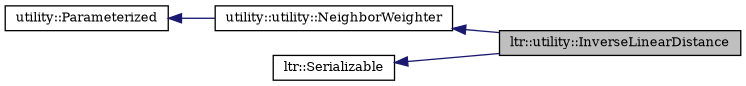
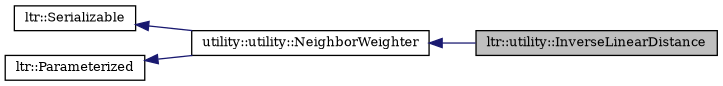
  digraph {
    fontname="DejaVu Serif"
    rankdir=LR
    node [color=black fillcolor=white fontname="DejaVu Serif" fontsize=10 shape=record style=filled]
    edge [color=midnightblue dir=back fontname="DejaVu Serif" fontsize=10 labelfontname=Helvetica labelfontsize=10 style=solid]
    n1 [fillcolor=grey75 fontcolor=black height=0.2 label="ltr::utility::InverseLinearDistance" width=0.4]
    n2 [height=0.2 label="utility::utility::NeighborWeighter" width=0.4]
    n3 [height=0.2 label="ltr::Serializable" width=0.4]
-   n4 [height=0.2 label="utility::Parameterized" width=0.4]
+   n4 [height=0.2 label="ltr::Parameterized" width=0.4]
    n2 -> n1
-   n3 -> n1
+   n3 -> n2
    n4 -> n2
  }
